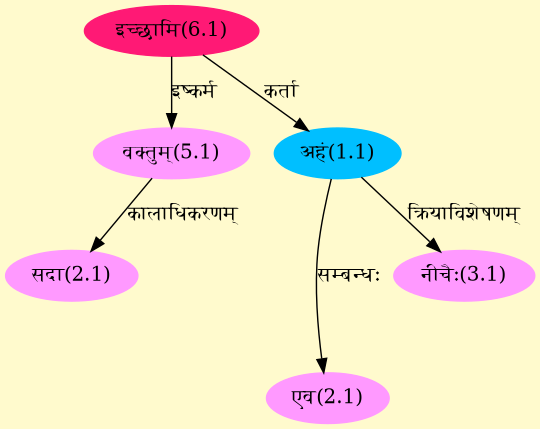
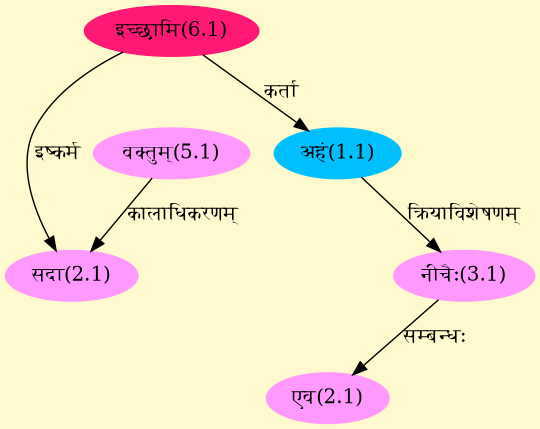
  digraph {
    bgcolor=lemonchiffon1
    compound=true
    rankdir=BT
    node [color="#FF99FF" style=filled]
    edge [dir=back]
    n1 [color="#00BFFF" label="अहं(1.1)"]
    n2 [color="#FF1975" label="इच्छामि(6.1)"]
    n3 [label="सदा(2.1)"]
    n4 [label="वक्तुम्(5.1)"]
    n5 [label="नीचैः(3.1)"]
    n6 [label="एव(2.1)"]
    n1 -> n2 [label="कर्ता"]
    n3 -> n4 [label="कालाधिकरणम्"]
-   n4 -> n2 [label="इष्कर्म"]
+   n3 -> n2 [label="इष्कर्म"]
    n5 -> n1 [label="क्रियाविशेषणम्"]
-   n6 -> n1 [label="सम्बन्धः"]
+   n6 -> n5 [label="सम्बन्धः"]
  }
